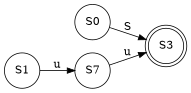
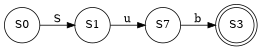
  digraph {
    rankdir=LR
    node [shape=circle]
    S3 [shape=doublecircle]
    S0
    S1
    n4 [label=S7]
-   S0 -> S3 [label=S]
+   S0 -> S1 [label=S]
    S1 -> n4 [label=u]
-   n4 -> S3 [label=u]
+   n4 -> S3 [label=b]
  }
